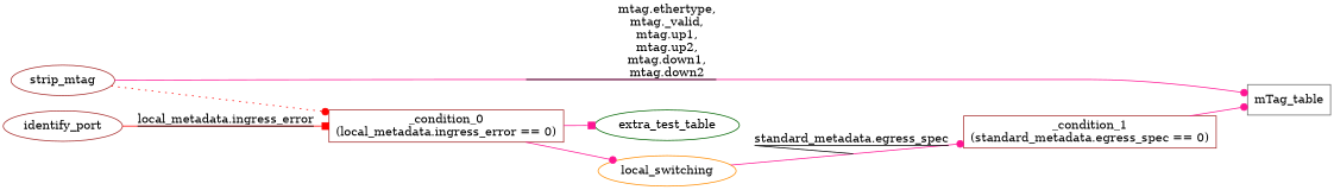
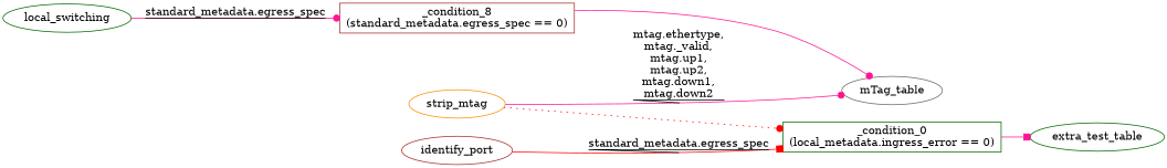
  digraph {
    rankdir=LR
    node [color=brown]
    edge [arrowhead=dot color=deeppink decorate=true]
-   n1 [label="_condition_1\n(standard_metadata.egress_spec == 0)" shape=box]
-   mTag_table [color=gray40 shape=box]
-   n3 [label="_condition_0\n(local_metadata.ingress_error == 0)" shape=box]
+   n1 [label="_condition_8\n(standard_metadata.egress_spec == 0)" shape=box]
+   mTag_table [color=gray40]
+   n3 [color=darkgreen label="_condition_0\n(local_metadata.ingress_error == 0)" shape=box]
    extra_test_table [color=darkgreen]
-   local_switching [color=darkorange]
-   strip_mtag
+   local_switching [color=darkgreen]
+   strip_mtag [color=darkorange]
    identify_port
    n1 -> mTag_table
    n3 -> extra_test_table [arrowhead=box]
-   n3 -> local_switching
    local_switching -> n1 [label="standard_metadata.egress_spec"]
    strip_mtag -> mTag_table [label="mtag.ethertype,\nmtag._valid,\nmtag.up1,\nmtag.up2,\nmtag.down1,\nmtag.down2"]
    strip_mtag -> n3 [color=red style=dotted decorate=""]
-   identify_port -> n3 [arrowhead=box color=red label="local_metadata.ingress_error"]
+   identify_port -> n3 [arrowhead=box color=red label="standard_metadata.egress_spec"]
  }
